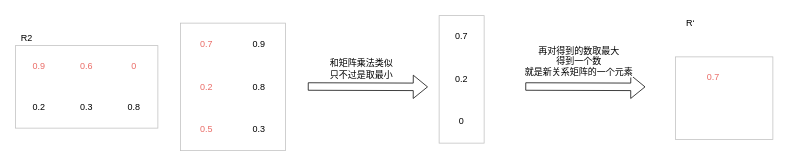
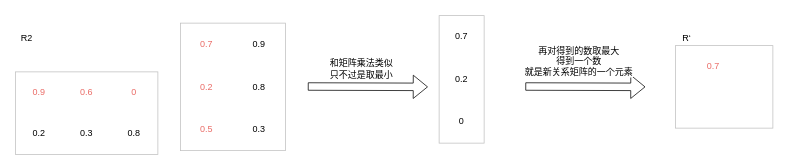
  <mxCell id="0" />
  <mxCell id="1" parent="0" />
  <mxCell id="2" value="&lt;table border=&quot;0&quot; width=&quot;100%&quot; style=&quot;width: 100% ; height: 100% ; border-collapse: collapse&quot;&gt;&lt;tbody&gt;&lt;tr&gt;&lt;td align=&quot;center&quot;&gt;&lt;font color=&quot;#ea6b66&quot;&gt;0.7&lt;/font&gt;&lt;/td&gt;&lt;td align=&quot;center&quot;&gt;0.9&lt;/td&gt;&lt;/tr&gt;&lt;tr&gt;&lt;td align=&quot;center&quot;&gt;&lt;font color=&quot;#ea6b66&quot;&gt;0.2&lt;/font&gt;&lt;/td&gt;&lt;td align=&quot;center&quot;&gt;0.8&lt;/td&gt;&lt;/tr&gt;&lt;tr&gt;&lt;td align=&quot;center&quot;&gt;&lt;font color=&quot;#ea6b66&quot;&gt;0.5&lt;/font&gt;&lt;/td&gt;&lt;td align=&quot;center&quot;&gt;0.3&lt;/td&gt;&lt;/tr&gt;&lt;/tbody&gt;&lt;/table&gt;" style="text;html=1;strokeColor=#c0c0c0;fillColor=none;overflow=fill;" parent="1" vertex="1"><mxGeometry x="240" y="30" width="140" height="170" as="geometry" /></mxCell>
- <mxCell id="3" value="&lt;table border=&quot;0&quot; width=&quot;100%&quot; style=&quot;width: 100% ; height: 100% ; border-collapse: collapse&quot;&gt;&lt;tbody&gt;&lt;tr&gt;&lt;td align=&quot;center&quot;&gt;&lt;font color=&quot;#ea6b66&quot;&gt;0.9&lt;/font&gt;&lt;/td&gt;&lt;td align=&quot;center&quot;&gt;&lt;font color=&quot;#ea6b66&quot;&gt;0.6&lt;/font&gt;&lt;/td&gt;&lt;td align=&quot;center&quot;&gt;&lt;font color=&quot;#ea6b66&quot;&gt;0&lt;/font&gt;&lt;/td&gt;&lt;/tr&gt;&lt;tr&gt;&lt;td align=&quot;center&quot;&gt;0.2&lt;/td&gt;&lt;td align=&quot;center&quot;&gt;0.3&lt;/td&gt;&lt;td align=&quot;center&quot;&gt;0.8&lt;/td&gt;&lt;/tr&gt;&lt;/tbody&gt;&lt;/table&gt;" style="text;html=1;strokeColor=#c0c0c0;fillColor=none;overflow=fill;" parent="1" vertex="1"><mxGeometry x="20" y="60" width="190" height="110" as="geometry" /></mxCell>
+ <mxCell id="3" value="&lt;table border=&quot;0&quot; width=&quot;100%&quot; style=&quot;width: 100% ; height: 100% ; border-collapse: collapse&quot;&gt;&lt;tbody&gt;&lt;tr&gt;&lt;td align=&quot;center&quot;&gt;&lt;font color=&quot;#ea6b66&quot;&gt;0.9&lt;/font&gt;&lt;/td&gt;&lt;td align=&quot;center&quot;&gt;&lt;font color=&quot;#ea6b66&quot;&gt;0.6&lt;/font&gt;&lt;/td&gt;&lt;td align=&quot;center&quot;&gt;&lt;font color=&quot;#ea6b66&quot;&gt;0&lt;/font&gt;&lt;/td&gt;&lt;/tr&gt;&lt;tr&gt;&lt;td align=&quot;center&quot;&gt;0.2&lt;/td&gt;&lt;td align=&quot;center&quot;&gt;0.3&lt;/td&gt;&lt;td align=&quot;center&quot;&gt;0.8&lt;/td&gt;&lt;/tr&gt;&lt;/tbody&gt;&lt;/table&gt;" style="text;html=1;strokeColor=#c0c0c0;fillColor=none;overflow=fill;" parent="1" vertex="1"><mxGeometry x="20" y="95" width="190" height="110" as="geometry" /></mxCell>
  <mxCell id="4" value="R2" style="text;html=1;align=center;verticalAlign=middle;resizable=0;points=[];autosize=1;" parent="1" vertex="1"><mxGeometry x="20" y="40" width="30" height="20" as="geometry" /></mxCell>
  <mxCell id="5" value="" style="shape=flexArrow;endArrow=classic;html=1;" parent="1" edge="1"><mxGeometry width="50" height="50" relative="1" as="geometry"><mxPoint x="410" y="114.5" as="sourcePoint" /><mxPoint x="570" y="115" as="targetPoint" /></mxGeometry></mxCell>
  <mxCell id="6" value="和矩阵乘法类似&lt;br&gt;只不过是取最小" style="text;html=1;align=center;verticalAlign=middle;resizable=0;points=[];labelBackgroundColor=#ffffff;" parent="5" vertex="1" connectable="0"><mxGeometry x="-0.28" y="-3" relative="1" as="geometry"><mxPoint x="12.01" y="-27.68" as="offset" /></mxGeometry></mxCell>
  <mxCell id="7" value="&lt;table border=&quot;0&quot; width=&quot;100%&quot; style=&quot;width: 100% ; height: 100% ; border-collapse: collapse&quot;&gt;&lt;tbody&gt;&lt;tr&gt;&lt;td align=&quot;center&quot;&gt;0.7&lt;/td&gt;&lt;/tr&gt;&lt;tr&gt;&lt;td align=&quot;center&quot;&gt;0.2&lt;/td&gt;&lt;/tr&gt;&lt;tr&gt;&lt;td align=&quot;center&quot;&gt;0&lt;/td&gt;&lt;/tr&gt;&lt;/tbody&gt;&lt;/table&gt;" style="text;html=1;strokeColor=#c0c0c0;fillColor=none;overflow=fill;" parent="1" vertex="1"><mxGeometry x="585" y="20" width="60" height="170" as="geometry" /></mxCell>
- <mxCell id="8" value="R‘" style="text;html=1;align=center;verticalAlign=middle;resizable=0;points=[];autosize=1;" parent="1" vertex="1"><mxGeometry x="905" y="20" width="30" height="20" as="geometry" /></mxCell>
+ <mxCell id="8" value="R‘" style="text;html=1;align=center;verticalAlign=middle;resizable=0;points=[];autosize=1;" parent="1" vertex="1"><mxGeometry x="900" y="40" width="30" height="20" as="geometry" /></mxCell>
  <mxCell id="9" value="" style="shape=flexArrow;endArrow=classic;html=1;" edge="1" parent="1"><mxGeometry width="50" height="50" relative="1" as="geometry"><mxPoint x="700" y="114.5" as="sourcePoint" /><mxPoint x="860" y="115" as="targetPoint" /></mxGeometry></mxCell>
  <mxCell id="10" value="再对得到的数取最大&lt;br&gt;得到一个数&lt;br&gt;就是新关系矩阵的一个元素" style="text;html=1;align=center;verticalAlign=middle;resizable=0;points=[];labelBackgroundColor=#ffffff;" vertex="1" connectable="0" parent="9"><mxGeometry x="-0.28" y="-3" relative="1" as="geometry"><mxPoint x="12.01" y="-37.68" as="offset" /></mxGeometry></mxCell>
- <mxCell id="11" value="&lt;table border=&quot;0&quot; width=&quot;100%&quot; style=&quot;width: 100% ; height: 100% ; border-collapse: collapse&quot;&gt;&lt;tbody&gt;&lt;tr&gt;&lt;td align=&quot;center&quot;&gt;&lt;font color=&quot;#ea6b66&quot;&gt;0.7&lt;/font&gt;&lt;/td&gt;&lt;td align=&quot;center&quot;&gt;&amp;nbsp;&lt;/td&gt;&lt;/tr&gt;&lt;tr&gt;&lt;td align=&quot;center&quot;&gt;&amp;nbsp;&lt;/td&gt;&lt;td align=&quot;center&quot;&gt;&amp;nbsp;&lt;/td&gt;&lt;/tr&gt;&lt;/tbody&gt;&lt;/table&gt;" style="text;html=1;strokeColor=#c0c0c0;fillColor=none;overflow=fill;" vertex="1" parent="1"><mxGeometry x="900" y="75" width="130" height="110" as="geometry" /></mxCell>
+ <mxCell id="11" value="&lt;table border=&quot;0&quot; width=&quot;100%&quot; style=&quot;width: 100% ; height: 100% ; border-collapse: collapse&quot;&gt;&lt;tbody&gt;&lt;tr&gt;&lt;td align=&quot;center&quot;&gt;&lt;font color=&quot;#ea6b66&quot;&gt;0.7&lt;/font&gt;&lt;/td&gt;&lt;td align=&quot;center&quot;&gt;&amp;nbsp;&lt;/td&gt;&lt;/tr&gt;&lt;tr&gt;&lt;td align=&quot;center&quot;&gt;&amp;nbsp;&lt;/td&gt;&lt;td align=&quot;center&quot;&gt;&amp;nbsp;&lt;/td&gt;&lt;/tr&gt;&lt;/tbody&gt;&lt;/table&gt;" style="text;html=1;strokeColor=#c0c0c0;fillColor=none;overflow=fill;" vertex="1" parent="1"><mxGeometry x="900" y="60" width="130" height="110" as="geometry" /></mxCell>
